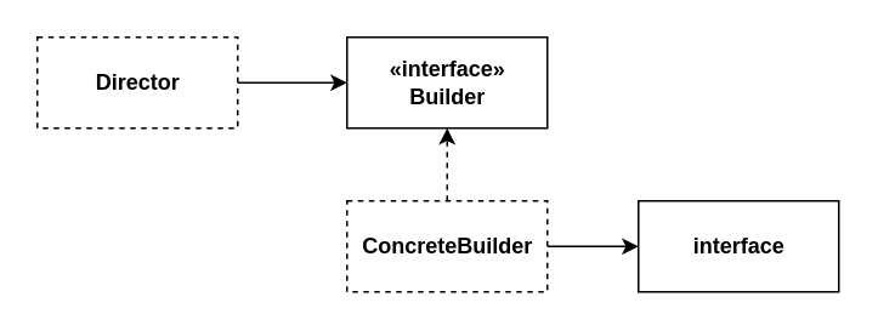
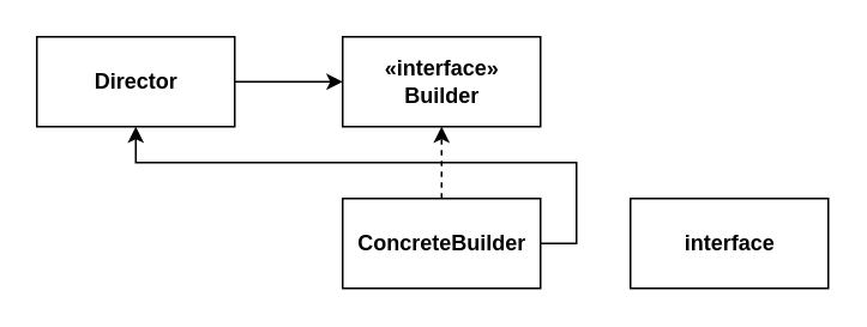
  <mxCell id="0" />
  <mxCell id="1" parent="0" />
  <mxCell id="2" style="edgeStyle=orthogonalEdgeStyle;rounded=0;orthogonalLoop=1;jettySize=auto;html=1;exitX=0.5;exitY=0;exitDx=0;exitDy=0;entryX=0.5;entryY=1;entryDx=0;entryDy=0;dashed=1;fontStyle=1" edge="1" parent="1" source="4" target="8"><mxGeometry relative="1" as="geometry" /></mxCell>
- <mxCell id="3" style="edgeStyle=orthogonalEdgeStyle;rounded=0;orthogonalLoop=1;jettySize=auto;html=1;exitX=1;exitY=0.5;exitDx=0;exitDy=0;entryX=0;entryY=0.5;entryDx=0;entryDy=0;fontStyle=1" edge="1" parent="1" source="4" target="7"><mxGeometry relative="1" as="geometry" /></mxCell>
- <mxCell id="4" value="ConcreteBuilder" style="html=1;fontStyle=1;dashed=1;" vertex="1" parent="1"><mxGeometry x="190" y="110" width="110" height="50" as="geometry" /></mxCell>
+ <mxCell id="3" style="edgeStyle=orthogonalEdgeStyle;rounded=0;orthogonalLoop=1;jettySize=auto;html=1;exitX=1;exitY=0.5;exitDx=0;exitDy=0;fontStyle=1;" edge="1" parent="1" source="4" target="6"><mxGeometry relative="1" as="geometry" /></mxCell>
+ <mxCell id="4" value="ConcreteBuilder" style="html=1;fontStyle=1" vertex="1" parent="1"><mxGeometry x="190" y="110" width="110" height="50" as="geometry" /></mxCell>
  <mxCell id="5" style="edgeStyle=orthogonalEdgeStyle;rounded=0;orthogonalLoop=1;jettySize=auto;html=1;exitX=1;exitY=0.5;exitDx=0;exitDy=0;fontStyle=1" edge="1" parent="1" source="6" target="8"><mxGeometry relative="1" as="geometry" /></mxCell>
- <mxCell id="6" value="Director" style="html=1;fontStyle=1;dashed=1;" vertex="1" parent="1"><mxGeometry x="20" y="20" width="110" height="50" as="geometry" /></mxCell>
+ <mxCell id="6" value="Director" style="html=1;fontStyle=1" vertex="1" parent="1"><mxGeometry x="20" y="20" width="110" height="50" as="geometry" /></mxCell>
  <mxCell id="7" value="interface" style="html=1;fontStyle=1" vertex="1" parent="1"><mxGeometry x="350" y="110" width="110" height="50" as="geometry" /></mxCell>
  <mxCell id="8" value="«interface»&lt;br&gt;&lt;span&gt;Builder&lt;/span&gt;" style="html=1;fontStyle=1" vertex="1" parent="1"><mxGeometry x="190" y="20" width="110" height="50" as="geometry" /></mxCell>
